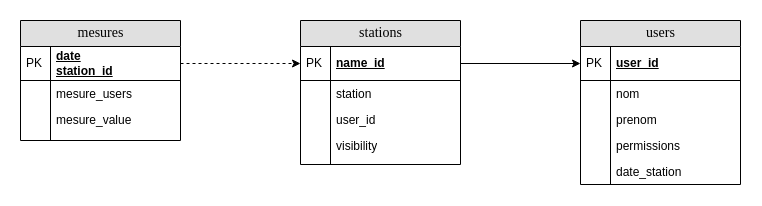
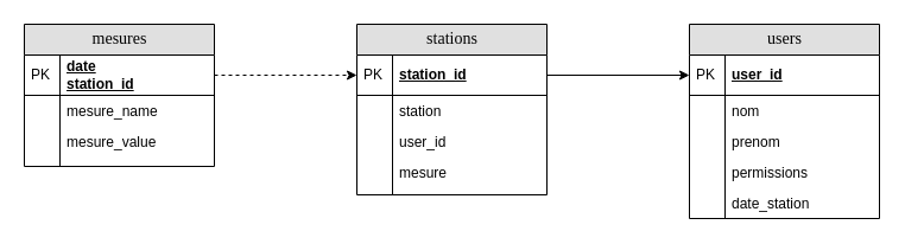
  <mxCell id="0" />
  <mxCell id="1" parent="0" />
  <mxCell id="2" value="users" style="swimlane;html=1;fontStyle=0;childLayout=stackLayout;horizontal=1;startSize=26;fillColor=#e0e0e0;horizontalStack=0;resizeParent=1;resizeLast=0;collapsible=1;marginBottom=0;swimlaneFillColor=#ffffff;align=center;rounded=0;shadow=0;comic=0;labelBackgroundColor=none;strokeWidth=1;fontFamily=Verdana;fontSize=14" vertex="1" parent="1"><mxGeometry x="580" y="20" width="160" height="164" as="geometry" /></mxCell>
  <mxCell id="3" value="user_id" style="shape=partialRectangle;top=0;left=0;right=0;bottom=1;html=1;align=left;verticalAlign=middle;fillColor=none;spacingLeft=34;spacingRight=4;whiteSpace=wrap;overflow=hidden;rotatable=0;points=[[0,0.5],[1,0.5]];portConstraint=eastwest;dropTarget=0;fontStyle=5;" vertex="1" parent="2"><mxGeometry y="26" width="160" height="34" as="geometry" /></mxCell>
  <mxCell id="4" value="PK" style="shape=partialRectangle;top=0;left=0;bottom=0;html=1;fillColor=none;align=left;verticalAlign=middle;spacingLeft=4;spacingRight=4;whiteSpace=wrap;overflow=hidden;rotatable=0;points=[];portConstraint=eastwest;part=1;" vertex="1" connectable="0" parent="3"><mxGeometry width="30" height="34" as="geometry" /></mxCell>
  <mxCell id="5" value="nom" style="shape=partialRectangle;top=0;left=0;right=0;bottom=0;html=1;align=left;verticalAlign=top;fillColor=none;spacingLeft=34;spacingRight=4;whiteSpace=wrap;overflow=hidden;rotatable=0;points=[[0,0.5],[1,0.5]];portConstraint=eastwest;dropTarget=0;" vertex="1" parent="2"><mxGeometry y="60" width="160" height="26" as="geometry" /></mxCell>
  <mxCell id="6" value="" style="shape=partialRectangle;top=0;left=0;bottom=0;html=1;fillColor=none;align=left;verticalAlign=top;spacingLeft=4;spacingRight=4;whiteSpace=wrap;overflow=hidden;rotatable=0;points=[];portConstraint=eastwest;part=1;" vertex="1" connectable="0" parent="5"><mxGeometry width="30" height="26" as="geometry" /></mxCell>
  <mxCell id="7" value="prenom" style="shape=partialRectangle;top=0;left=0;right=0;bottom=0;html=1;align=left;verticalAlign=top;fillColor=none;spacingLeft=34;spacingRight=4;whiteSpace=wrap;overflow=hidden;rotatable=0;points=[[0,0.5],[1,0.5]];portConstraint=eastwest;dropTarget=0;" vertex="1" parent="2"><mxGeometry y="86" width="160" height="26" as="geometry" /></mxCell>
  <mxCell id="8" value="" style="shape=partialRectangle;top=0;left=0;bottom=0;html=1;fillColor=none;align=left;verticalAlign=top;spacingLeft=4;spacingRight=4;whiteSpace=wrap;overflow=hidden;rotatable=0;points=[];portConstraint=eastwest;part=1;" vertex="1" connectable="0" parent="7"><mxGeometry width="30" height="26" as="geometry" /></mxCell>
  <mxCell id="9" value="permissions" style="shape=partialRectangle;top=0;left=0;right=0;bottom=0;html=1;align=left;verticalAlign=top;fillColor=none;spacingLeft=34;spacingRight=4;whiteSpace=wrap;overflow=hidden;rotatable=0;points=[[0,0.5],[1,0.5]];portConstraint=eastwest;dropTarget=0;" vertex="1" parent="2"><mxGeometry y="112" width="160" height="26" as="geometry" /></mxCell>
  <mxCell id="10" value="" style="shape=partialRectangle;top=0;left=0;bottom=0;html=1;fillColor=none;align=left;verticalAlign=top;spacingLeft=4;spacingRight=4;whiteSpace=wrap;overflow=hidden;rotatable=0;points=[];portConstraint=eastwest;part=1;" vertex="1" connectable="0" parent="9"><mxGeometry width="30" height="26" as="geometry" /></mxCell>
  <mxCell id="11" value="date_station" style="shape=partialRectangle;top=0;left=0;right=0;bottom=0;html=1;align=left;verticalAlign=top;fillColor=none;spacingLeft=34;spacingRight=4;whiteSpace=wrap;overflow=hidden;rotatable=0;points=[[0,0.5],[1,0.5]];portConstraint=eastwest;dropTarget=0;" vertex="1" parent="2"><mxGeometry y="138" width="160" height="26" as="geometry" /></mxCell>
  <mxCell id="12" value="" style="shape=partialRectangle;top=0;left=0;bottom=0;html=1;fillColor=none;align=left;verticalAlign=top;spacingLeft=4;spacingRight=4;whiteSpace=wrap;overflow=hidden;rotatable=0;points=[];portConstraint=eastwest;part=1;" vertex="1" connectable="0" parent="11"><mxGeometry width="30" height="26" as="geometry" /></mxCell>
  <mxCell id="13" style="edgeStyle=orthogonalEdgeStyle;rounded=0;orthogonalLoop=1;jettySize=auto;html=1;entryX=0;entryY=0.5;entryDx=0;entryDy=0;" edge="1" parent="1" source="15" target="3"><mxGeometry relative="1" as="geometry" /></mxCell>
  <mxCell id="14" value="stations" style="swimlane;html=1;fontStyle=0;childLayout=stackLayout;horizontal=1;startSize=26;fillColor=#e0e0e0;horizontalStack=0;resizeParent=1;resizeLast=0;collapsible=1;marginBottom=0;swimlaneFillColor=#ffffff;align=center;rounded=0;shadow=0;comic=0;labelBackgroundColor=none;strokeWidth=1;fontFamily=Verdana;fontSize=14" vertex="1" parent="1"><mxGeometry x="300" y="20" width="160" height="144" as="geometry" /></mxCell>
- <mxCell id="15" value="name_id" style="shape=partialRectangle;top=0;left=0;right=0;bottom=1;html=1;align=left;verticalAlign=middle;fillColor=none;spacingLeft=34;spacingRight=4;whiteSpace=wrap;overflow=hidden;rotatable=0;points=[[0,0.5],[1,0.5]];portConstraint=eastwest;dropTarget=0;fontStyle=5;" vertex="1" parent="14"><mxGeometry y="26" width="160" height="34" as="geometry" /></mxCell>
+ <mxCell id="15" value="station_id" style="shape=partialRectangle;top=0;left=0;right=0;bottom=1;html=1;align=left;verticalAlign=middle;fillColor=none;spacingLeft=34;spacingRight=4;whiteSpace=wrap;overflow=hidden;rotatable=0;points=[[0,0.5],[1,0.5]];portConstraint=eastwest;dropTarget=0;fontStyle=5;" vertex="1" parent="14"><mxGeometry y="26" width="160" height="34" as="geometry" /></mxCell>
  <mxCell id="16" value="PK" style="shape=partialRectangle;top=0;left=0;bottom=0;html=1;fillColor=none;align=left;verticalAlign=middle;spacingLeft=4;spacingRight=4;whiteSpace=wrap;overflow=hidden;rotatable=0;points=[];portConstraint=eastwest;part=1;" vertex="1" connectable="0" parent="15"><mxGeometry width="30" height="34" as="geometry" /></mxCell>
  <mxCell id="17" value="station" style="shape=partialRectangle;top=0;left=0;right=0;bottom=0;html=1;align=left;verticalAlign=top;fillColor=none;spacingLeft=34;spacingRight=4;whiteSpace=wrap;overflow=hidden;rotatable=0;points=[[0,0.5],[1,0.5]];portConstraint=eastwest;dropTarget=0;" vertex="1" parent="14"><mxGeometry y="60" width="160" height="26" as="geometry" /></mxCell>
  <mxCell id="18" value="" style="shape=partialRectangle;top=0;left=0;bottom=0;html=1;fillColor=none;align=left;verticalAlign=top;spacingLeft=4;spacingRight=4;whiteSpace=wrap;overflow=hidden;rotatable=0;points=[];portConstraint=eastwest;part=1;" vertex="1" connectable="0" parent="17"><mxGeometry width="30" height="26" as="geometry" /></mxCell>
  <mxCell id="19" value="user_id" style="shape=partialRectangle;top=0;left=0;right=0;bottom=0;html=1;align=left;verticalAlign=top;fillColor=none;spacingLeft=34;spacingRight=4;whiteSpace=wrap;overflow=hidden;rotatable=0;points=[[0,0.5],[1,0.5]];portConstraint=eastwest;dropTarget=0;" vertex="1" parent="14"><mxGeometry y="86" width="160" height="26" as="geometry" /></mxCell>
  <mxCell id="20" value="" style="shape=partialRectangle;top=0;left=0;bottom=0;html=1;fillColor=none;align=left;verticalAlign=top;spacingLeft=4;spacingRight=4;whiteSpace=wrap;overflow=hidden;rotatable=0;points=[];portConstraint=eastwest;part=1;" vertex="1" connectable="0" parent="19"><mxGeometry width="30" height="26" as="geometry" /></mxCell>
- <mxCell id="21" value="visibility" style="shape=partialRectangle;top=0;left=0;right=0;bottom=0;html=1;align=left;verticalAlign=top;fillColor=none;spacingLeft=34;spacingRight=4;whiteSpace=wrap;overflow=hidden;rotatable=0;points=[[0,0.5],[1,0.5]];portConstraint=eastwest;dropTarget=0;" vertex="1" parent="14"><mxGeometry y="112" width="160" height="32" as="geometry" /></mxCell>
+ <mxCell id="21" value="mesure" style="shape=partialRectangle;top=0;left=0;right=0;bottom=0;html=1;align=left;verticalAlign=top;fillColor=none;spacingLeft=34;spacingRight=4;whiteSpace=wrap;overflow=hidden;rotatable=0;points=[[0,0.5],[1,0.5]];portConstraint=eastwest;dropTarget=0;" vertex="1" parent="14"><mxGeometry y="112" width="160" height="32" as="geometry" /></mxCell>
  <mxCell id="22" value="" style="shape=partialRectangle;top=0;left=0;bottom=0;html=1;fillColor=none;align=left;verticalAlign=top;spacingLeft=4;spacingRight=4;whiteSpace=wrap;overflow=hidden;rotatable=0;points=[];portConstraint=eastwest;part=1;" vertex="1" connectable="0" parent="21"><mxGeometry width="30" height="32" as="geometry" /></mxCell>
  <mxCell id="23" style="edgeStyle=orthogonalEdgeStyle;rounded=0;orthogonalLoop=1;jettySize=auto;html=1;entryX=0;entryY=0.5;entryDx=0;entryDy=0;dashed=1;" edge="1" parent="1" source="25" target="15"><mxGeometry relative="1" as="geometry" /></mxCell>
  <mxCell id="24" value="mesures" style="swimlane;html=1;fontStyle=0;childLayout=stackLayout;horizontal=1;startSize=26;fillColor=#e0e0e0;horizontalStack=0;resizeParent=1;resizeLast=0;collapsible=1;marginBottom=0;swimlaneFillColor=#ffffff;align=center;rounded=0;shadow=0;comic=0;labelBackgroundColor=none;strokeWidth=1;fontFamily=Verdana;fontSize=14" vertex="1" parent="1"><mxGeometry x="20" y="20" width="160" height="120" as="geometry" /></mxCell>
  <mxCell id="25" value="date&lt;br&gt;station_id" style="shape=partialRectangle;top=0;left=0;right=0;bottom=1;html=1;align=left;verticalAlign=middle;fillColor=none;spacingLeft=34;spacingRight=4;whiteSpace=wrap;overflow=hidden;rotatable=0;points=[[0,0.5],[1,0.5]];portConstraint=eastwest;dropTarget=0;fontStyle=5;" vertex="1" parent="24"><mxGeometry y="26" width="160" height="34" as="geometry" /></mxCell>
  <mxCell id="26" value="PK" style="shape=partialRectangle;top=0;left=0;bottom=0;html=1;fillColor=none;align=left;verticalAlign=middle;spacingLeft=4;spacingRight=4;whiteSpace=wrap;overflow=hidden;rotatable=0;points=[];portConstraint=eastwest;part=1;" vertex="1" connectable="0" parent="25"><mxGeometry width="30" height="34" as="geometry" /></mxCell>
- <mxCell id="27" value="mesure_users" style="shape=partialRectangle;top=0;left=0;right=0;bottom=0;html=1;align=left;verticalAlign=top;fillColor=none;spacingLeft=34;spacingRight=4;whiteSpace=wrap;overflow=hidden;rotatable=0;points=[[0,0.5],[1,0.5]];portConstraint=eastwest;dropTarget=0;" vertex="1" parent="24"><mxGeometry y="60" width="160" height="26" as="geometry" /></mxCell>
+ <mxCell id="27" value="mesure_name" style="shape=partialRectangle;top=0;left=0;right=0;bottom=0;html=1;align=left;verticalAlign=top;fillColor=none;spacingLeft=34;spacingRight=4;whiteSpace=wrap;overflow=hidden;rotatable=0;points=[[0,0.5],[1,0.5]];portConstraint=eastwest;dropTarget=0;" vertex="1" parent="24"><mxGeometry y="60" width="160" height="26" as="geometry" /></mxCell>
  <mxCell id="28" value="" style="shape=partialRectangle;top=0;left=0;bottom=0;html=1;fillColor=none;align=left;verticalAlign=top;spacingLeft=4;spacingRight=4;whiteSpace=wrap;overflow=hidden;rotatable=0;points=[];portConstraint=eastwest;part=1;" vertex="1" connectable="0" parent="27"><mxGeometry width="30" height="26" as="geometry" /></mxCell>
  <mxCell id="29" value="mesure_value" style="shape=partialRectangle;top=0;left=0;right=0;bottom=0;html=1;align=left;verticalAlign=top;fillColor=none;spacingLeft=34;spacingRight=4;whiteSpace=wrap;overflow=hidden;rotatable=0;points=[[0,0.5],[1,0.5]];portConstraint=eastwest;dropTarget=0;" vertex="1" parent="24"><mxGeometry y="86" width="160" height="34" as="geometry" /></mxCell>
  <mxCell id="30" value="" style="shape=partialRectangle;top=0;left=0;bottom=0;html=1;fillColor=none;align=left;verticalAlign=top;spacingLeft=4;spacingRight=4;whiteSpace=wrap;overflow=hidden;rotatable=0;points=[];portConstraint=eastwest;part=1;" vertex="1" connectable="0" parent="29"><mxGeometry width="30" height="34" as="geometry" /></mxCell>
